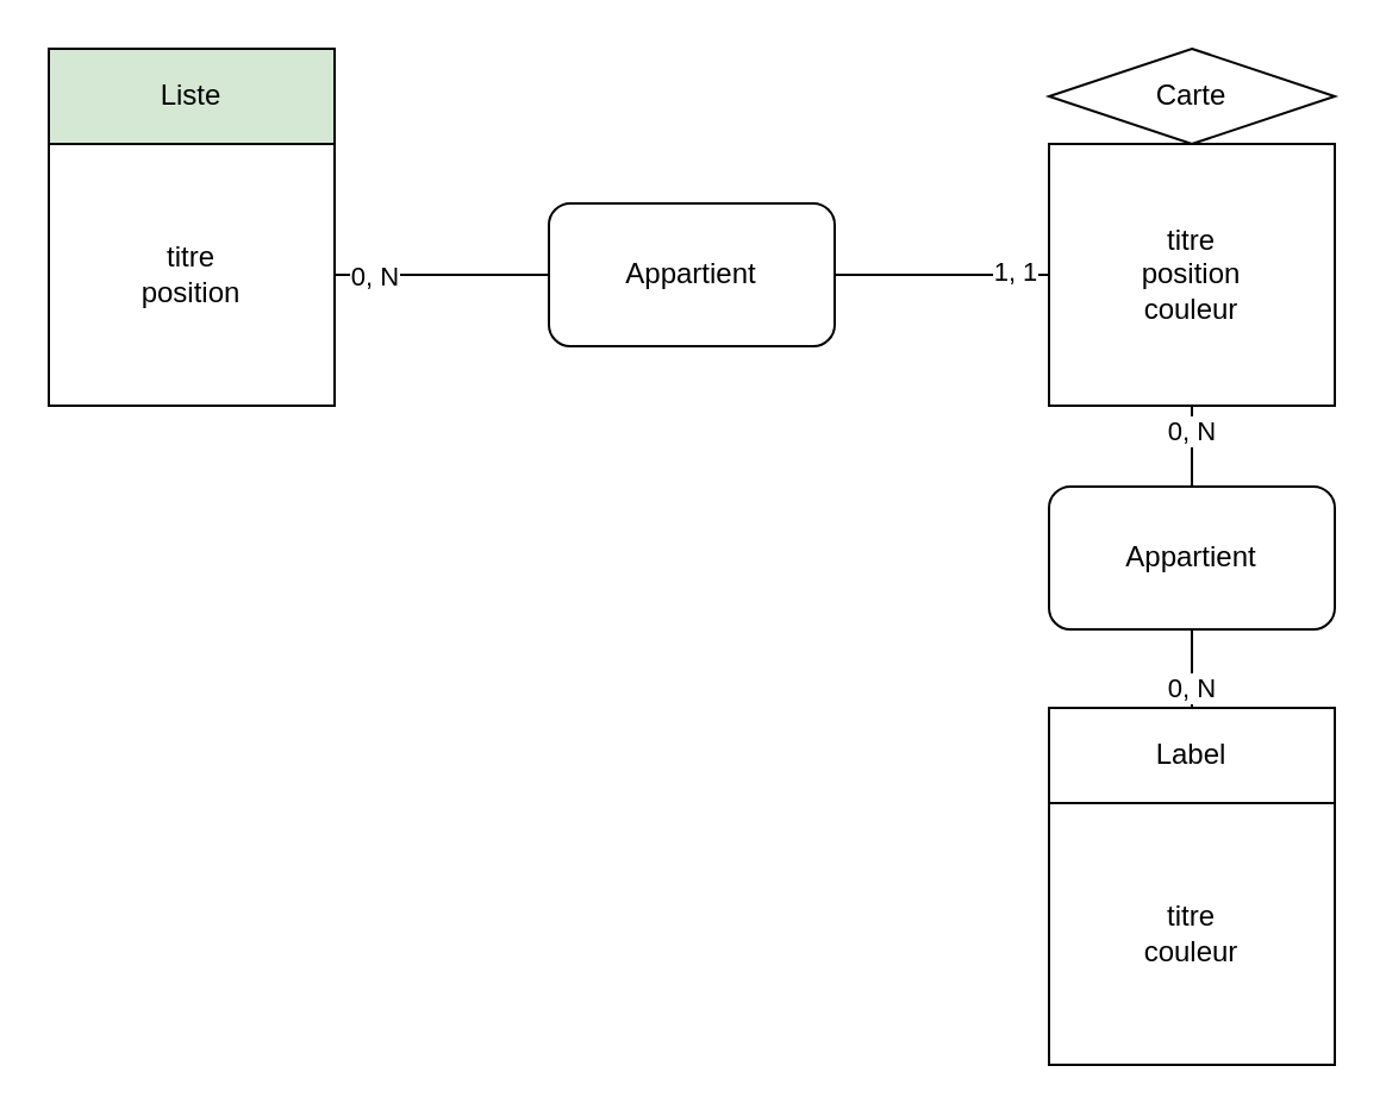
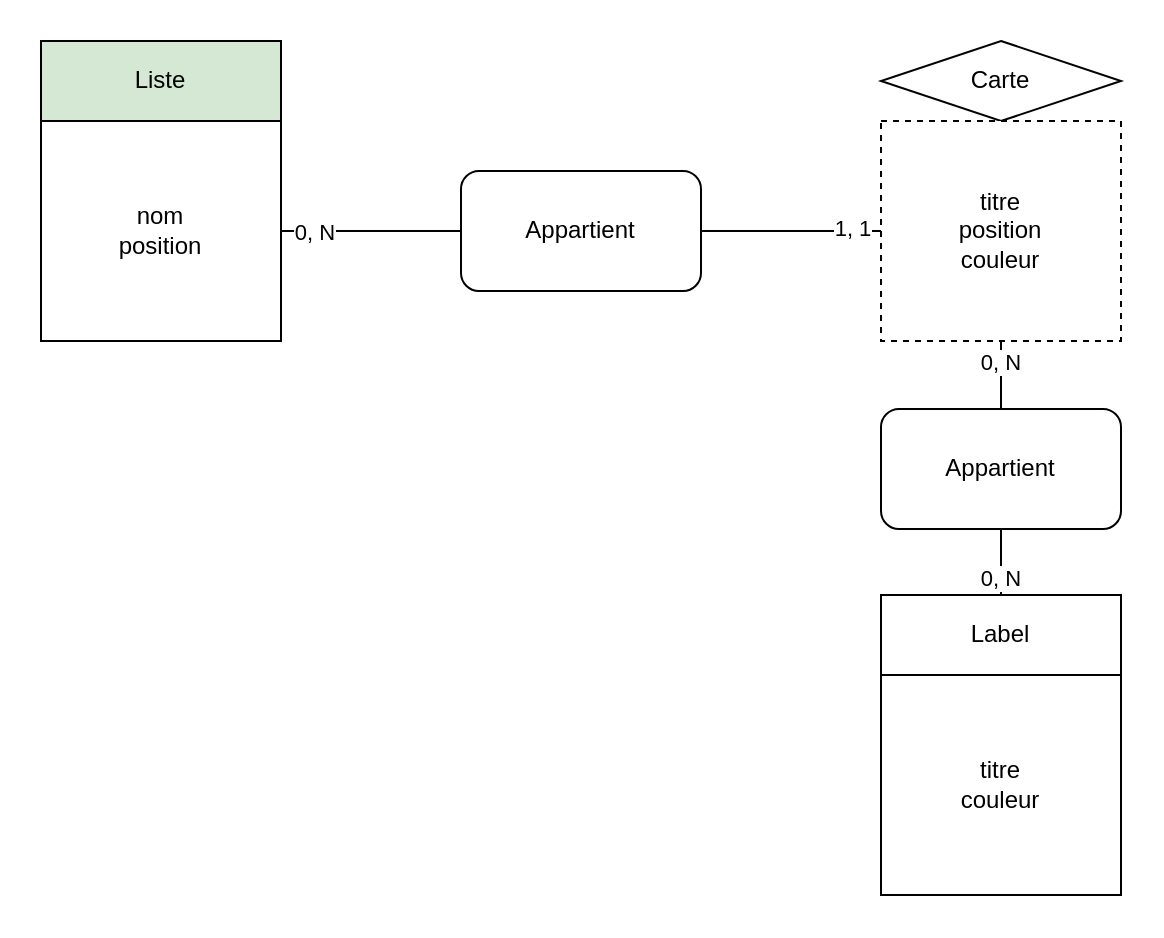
  <mxCell id="0" />
  <mxCell id="1" parent="0" />
  <mxCell id="2" value="" style="group" parent="1" vertex="1" connectable="0"><mxGeometry x="20" y="20" width="120" height="150" as="geometry" /></mxCell>
  <mxCell id="3" value="Liste" style="rounded=0;whiteSpace=wrap;html=1;fillColor=#d5e8d4;" parent="2" vertex="1"><mxGeometry width="120" height="40" as="geometry" /></mxCell>
- <mxCell id="4" value="titre&lt;br&gt;position" style="rounded=0;whiteSpace=wrap;html=1;" parent="2" vertex="1"><mxGeometry y="40" width="120" height="110" as="geometry" /></mxCell>
+ <mxCell id="4" value="nom&lt;br&gt;position" style="rounded=0;whiteSpace=wrap;html=1;" parent="2" vertex="1"><mxGeometry y="40" width="120" height="110" as="geometry" /></mxCell>
  <mxCell id="5" value="" style="group" parent="1" vertex="1" connectable="0"><mxGeometry x="440" y="20" width="120" height="150" as="geometry" /></mxCell>
  <mxCell id="6" value="Carte" style="rhombus;whiteSpace=wrap;html=1;" parent="5" vertex="1"><mxGeometry width="120" height="40" as="geometry" /></mxCell>
- <mxCell id="7" value="titre&lt;br&gt;position&lt;br&gt;couleur" style="rounded=0;whiteSpace=wrap;html=1;" parent="5" vertex="1"><mxGeometry y="40" width="120" height="110" as="geometry" /></mxCell>
+ <mxCell id="7" value="titre&lt;br&gt;position&lt;br&gt;couleur" style="rounded=0;whiteSpace=wrap;html=1;dashed=1;" parent="5" vertex="1"><mxGeometry y="40" width="120" height="110" as="geometry" /></mxCell>
  <mxCell id="8" value="Appartient" style="rounded=1;whiteSpace=wrap;html=1;" parent="1" vertex="1"><mxGeometry x="230" y="85" width="120" height="60" as="geometry" /></mxCell>
  <mxCell id="9" value="" style="endArrow=none;html=1;rounded=0;edgeStyle=orthogonalEdgeStyle;entryX=0;entryY=0.5;entryDx=0;entryDy=0;exitX=1;exitY=0.5;exitDx=0;exitDy=0;" parent="1" source="8" target="7" edge="1"><mxGeometry width="50" height="50" relative="1" as="geometry"><mxPoint x="350" y="104.5" as="sourcePoint" /><mxPoint x="410" y="104.5" as="targetPoint" /></mxGeometry></mxCell>
  <mxCell id="10" value="1, 1" style="edgeLabel;html=1;align=center;verticalAlign=middle;resizable=0;points=[];" parent="9" vertex="1" connectable="0"><mxGeometry x="0.658" y="2" relative="1" as="geometry"><mxPoint as="offset" /></mxGeometry></mxCell>
  <mxCell id="11" value="" style="endArrow=none;html=1;rounded=0;edgeStyle=orthogonalEdgeStyle;entryX=0;entryY=0.5;entryDx=0;entryDy=0;exitX=1;exitY=0.5;exitDx=0;exitDy=0;" parent="1" source="4" target="8" edge="1"><mxGeometry width="50" height="50" relative="1" as="geometry"><mxPoint x="360" y="114.5" as="sourcePoint" /><mxPoint x="445.56" y="115.54" as="targetPoint" /></mxGeometry></mxCell>
  <mxCell id="12" value="0, N" style="edgeLabel;html=1;align=center;verticalAlign=middle;resizable=0;points=[];" parent="11" vertex="1" connectable="0"><mxGeometry x="-0.653" relative="1" as="geometry"><mxPoint as="offset" /></mxGeometry></mxCell>
  <mxCell id="13" value="" style="group" parent="1" vertex="1" connectable="0"><mxGeometry x="440" y="297" width="120" height="150" as="geometry" /></mxCell>
  <mxCell id="14" value="Label" style="rounded=0;whiteSpace=wrap;html=1;" parent="13" vertex="1"><mxGeometry width="120" height="40" as="geometry" /></mxCell>
  <mxCell id="15" value="titre&lt;br&gt;couleur" style="rounded=0;whiteSpace=wrap;html=1;" parent="13" vertex="1"><mxGeometry y="40" width="120" height="110" as="geometry" /></mxCell>
  <mxCell id="16" value="Appartient" style="rounded=1;whiteSpace=wrap;html=1;" parent="1" vertex="1"><mxGeometry x="440" y="204" width="120" height="60" as="geometry" /></mxCell>
  <mxCell id="17" value="" style="endArrow=none;html=1;rounded=0;edgeStyle=orthogonalEdgeStyle;entryX=0.5;entryY=0;entryDx=0;entryDy=0;exitX=0.5;exitY=1;exitDx=0;exitDy=0;" parent="1" source="7" target="16" edge="1"><mxGeometry width="50" height="50" relative="1" as="geometry"><mxPoint x="360" y="125" as="sourcePoint" /><mxPoint x="450" y="125" as="targetPoint" /></mxGeometry></mxCell>
  <mxCell id="18" value="0, N" style="edgeLabel;html=1;align=center;verticalAlign=middle;resizable=0;points=[];" parent="17" vertex="1" connectable="0"><mxGeometry x="-0.384" y="-1" relative="1" as="geometry"><mxPoint as="offset" /></mxGeometry></mxCell>
  <mxCell id="19" value="" style="endArrow=none;html=1;rounded=0;edgeStyle=orthogonalEdgeStyle;entryX=0.5;entryY=0;entryDx=0;entryDy=0;exitX=0.5;exitY=1;exitDx=0;exitDy=0;" parent="1" source="16" target="14" edge="1"><mxGeometry width="50" height="50" relative="1" as="geometry"><mxPoint x="510" y="180" as="sourcePoint" /><mxPoint x="510" y="210" as="targetPoint" /></mxGeometry></mxCell>
  <mxCell id="20" value="0, N" style="edgeLabel;html=1;align=center;verticalAlign=middle;resizable=0;points=[];" parent="19" vertex="1" connectable="0"><mxGeometry x="0.438" y="-1" relative="1" as="geometry"><mxPoint as="offset" /></mxGeometry></mxCell>
